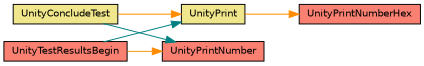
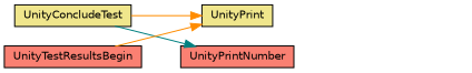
  digraph {
    fontname="DejaVu Sans"
    rankdir=LR
    node [color=black fillcolor=salmon fontname="DejaVu Sans" fontsize=10 shape=record style=filled]
    edge [color=darkorange fontname="DejaVu Sans" fontsize=10 labelfontname=Helvetica labelfontsize=10 style=solid]
    n1 [fillcolor=khaki fontcolor=black height=0.2 label=UnityConcludeTest width=0.4]
    n2 [fillcolor=khaki height=0.2 label=UnityPrint width=0.4]
    n3 [height=0.2 label=UnityPrintNumber width=0.4]
    n4 [height=0.2 label=UnityTestResultsBegin width=0.4]
-   n5 [height=0.2 label=UnityPrintNumberHex width=0.4]
    n1 -> n2
    n1 -> n3 [color=teal]
-   n2 -> n5
-   n4 -> n2 [color=teal]
-   n4 -> n3
+   n4 -> n2
  }
